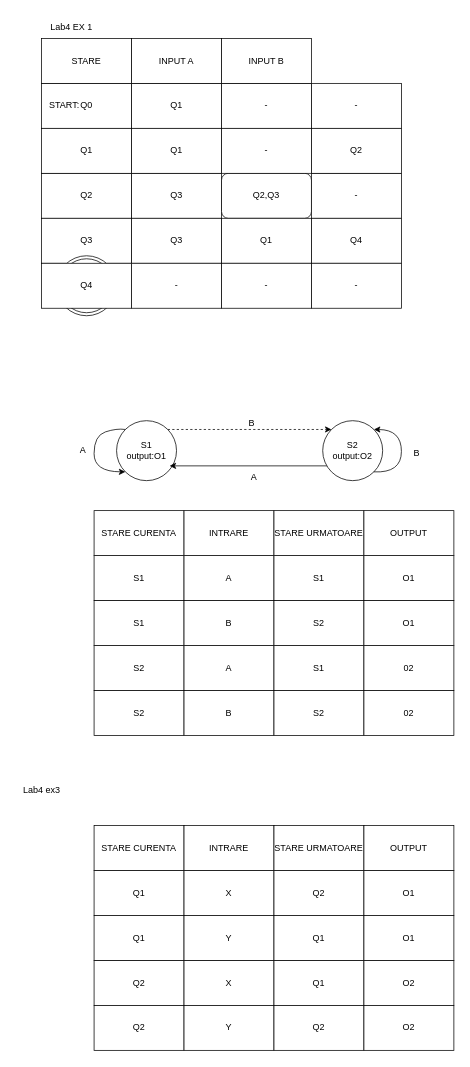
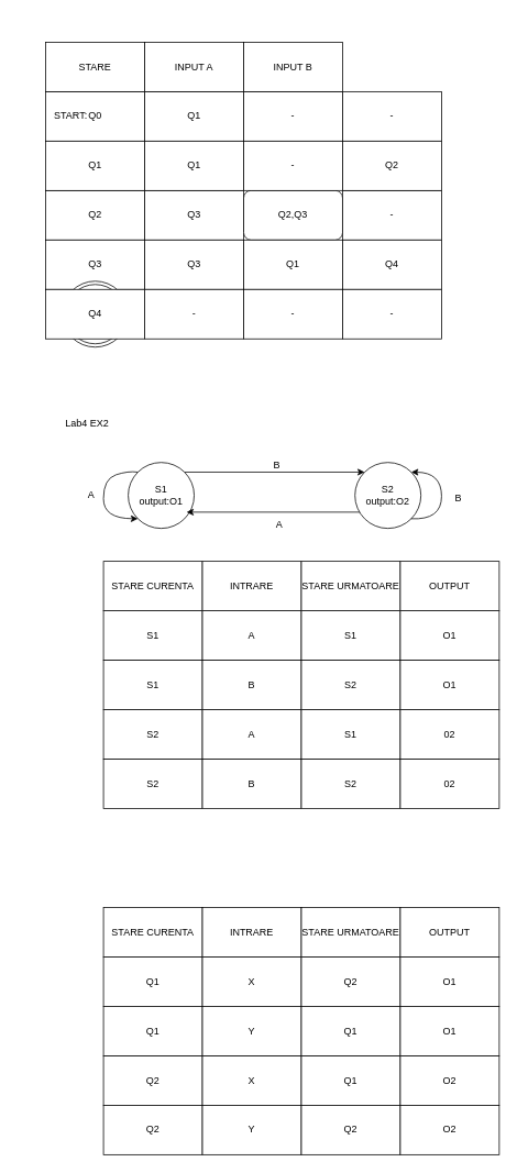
  <mxCell id="0" />
  <mxCell id="1" parent="0" />
  <mxCell id="2" value="" style="group" vertex="1" connectable="0" parent="1"><mxGeometry x="55" y="50" width="480" height="370" as="geometry" /></mxCell>
  <mxCell id="3" value="" style="group" vertex="1" connectable="0" parent="2"><mxGeometry width="480" height="370" as="geometry" /></mxCell>
  <mxCell id="4" value="Q0" style="rounded=0;whiteSpace=wrap;html=1;container=0;" vertex="1" parent="3"><mxGeometry y="60" width="120" height="60" as="geometry" /></mxCell>
  <mxCell id="5" value="Q1" style="rounded=0;whiteSpace=wrap;html=1;container=0;" vertex="1" parent="3"><mxGeometry x="120" y="60" width="120" height="60" as="geometry" /></mxCell>
  <mxCell id="6" value="-" style="rounded=0;whiteSpace=wrap;html=1;container=0;" vertex="1" parent="3"><mxGeometry x="240" y="60" width="120" height="60" as="geometry" /></mxCell>
  <mxCell id="7" value="-" style="rounded=0;whiteSpace=wrap;html=1;container=0;" vertex="1" parent="3"><mxGeometry x="360" y="60" width="120" height="60" as="geometry" /></mxCell>
  <mxCell id="8" value="STARE" style="rounded=0;whiteSpace=wrap;html=1;container=0;" vertex="1" parent="3"><mxGeometry width="120" height="60" as="geometry" /></mxCell>
  <mxCell id="9" value="INPUT A" style="rounded=0;whiteSpace=wrap;html=1;container=0;" vertex="1" parent="3"><mxGeometry x="120" width="120" height="60" as="geometry" /></mxCell>
  <mxCell id="10" value="INPUT B" style="rounded=0;whiteSpace=wrap;html=1;container=0;" vertex="1" parent="3"><mxGeometry x="240" width="120" height="60" as="geometry" /></mxCell>
  <mxCell id="11" value="Q2" style="rounded=0;whiteSpace=wrap;html=1;container=0;" vertex="1" parent="3"><mxGeometry y="180" width="120" height="60" as="geometry" /></mxCell>
  <mxCell id="12" value="Q3" style="rounded=0;whiteSpace=wrap;html=1;container=0;" vertex="1" parent="3"><mxGeometry x="120" y="180" width="120" height="60" as="geometry" /></mxCell>
  <mxCell id="13" value="Q2,Q3" style="whiteSpace=wrap;html=1;container=0;rounded=1;" vertex="1" parent="3"><mxGeometry x="240" y="180" width="120" height="60" as="geometry" /></mxCell>
  <mxCell id="14" value="-" style="rounded=0;whiteSpace=wrap;html=1;container=0;" vertex="1" parent="3"><mxGeometry x="360" y="180" width="120" height="60" as="geometry" /></mxCell>
  <mxCell id="15" value="Q1" style="rounded=0;whiteSpace=wrap;html=1;container=0;" vertex="1" parent="3"><mxGeometry y="120" width="120" height="60" as="geometry" /></mxCell>
  <mxCell id="16" value="Q1" style="rounded=0;whiteSpace=wrap;html=1;container=0;" vertex="1" parent="3"><mxGeometry x="120" y="120" width="120" height="60" as="geometry" /></mxCell>
  <mxCell id="17" value="-" style="rounded=0;whiteSpace=wrap;html=1;container=0;" vertex="1" parent="3"><mxGeometry x="240" y="120" width="120" height="60" as="geometry" /></mxCell>
  <mxCell id="18" value="Q2" style="rounded=0;whiteSpace=wrap;html=1;container=0;" vertex="1" parent="3"><mxGeometry x="360" y="120" width="120" height="60" as="geometry" /></mxCell>
  <mxCell id="19" value="Q3" style="rounded=0;whiteSpace=wrap;html=1;container=0;" vertex="1" parent="3"><mxGeometry y="240" width="120" height="60" as="geometry" /></mxCell>
  <mxCell id="20" value="Q3" style="rounded=0;whiteSpace=wrap;html=1;container=0;" vertex="1" parent="3"><mxGeometry x="120" y="240" width="120" height="60" as="geometry" /></mxCell>
  <mxCell id="21" value="Q1" style="rounded=0;whiteSpace=wrap;html=1;container=0;" vertex="1" parent="3"><mxGeometry x="240" y="240" width="120" height="60" as="geometry" /></mxCell>
  <mxCell id="22" value="Q4" style="rounded=0;whiteSpace=wrap;html=1;container=0;" vertex="1" parent="3"><mxGeometry x="360" y="240" width="120" height="60" as="geometry" /></mxCell>
  <mxCell id="23" value="START:" style="text;html=1;align=center;verticalAlign=middle;resizable=0;points=[];autosize=1;strokeColor=none;fillColor=none;" vertex="1" parent="3"><mxGeometry y="75" width="60" height="30" as="geometry" /></mxCell>
  <mxCell id="24" value="" style="ellipse;shape=doubleEllipse;whiteSpace=wrap;html=1;aspect=fixed;" vertex="1" parent="3"><mxGeometry x="40" y="310" width="40" height="40" as="geometry" /></mxCell>
  <mxCell id="25" value="" style="ellipse;shape=doubleEllipse;whiteSpace=wrap;html=1;aspect=fixed;" vertex="1" parent="3"><mxGeometry x="20" y="290" width="80" height="80" as="geometry" /></mxCell>
  <mxCell id="26" value="-" style="rounded=0;whiteSpace=wrap;html=1;" vertex="1" parent="2"><mxGeometry x="120" y="300" width="120" height="60" as="geometry" /></mxCell>
  <mxCell id="27" value="-" style="rounded=0;whiteSpace=wrap;html=1;" vertex="1" parent="2"><mxGeometry x="240" y="300" width="120" height="60" as="geometry" /></mxCell>
  <mxCell id="28" value="-" style="rounded=0;whiteSpace=wrap;html=1;" vertex="1" parent="2"><mxGeometry x="360" y="300" width="120" height="60" as="geometry" /></mxCell>
  <mxCell id="29" value="Q4" style="rounded=0;whiteSpace=wrap;html=1;" vertex="1" parent="2"><mxGeometry y="300" width="120" height="60" as="geometry" /></mxCell>
- <mxCell id="30" value="Lab4 ex3" style="text;html=1;align=center;verticalAlign=middle;resizable=0;points=[];autosize=1;strokeColor=none;fillColor=none;" vertex="1" parent="1"><mxGeometry x="20" y="1038" width="70" height="30" as="geometry" /></mxCell>
  <mxCell id="31" value="" style="group" vertex="1" connectable="0" parent="1"><mxGeometry x="125" y="1100" width="480" height="300" as="geometry" /></mxCell>
  <mxCell id="32" value="Q1" style="rounded=0;whiteSpace=wrap;html=1;container=0;" vertex="1" parent="31"><mxGeometry y="60" width="120" height="60" as="geometry" /></mxCell>
  <mxCell id="33" value="X" style="rounded=0;whiteSpace=wrap;html=1;container=0;" vertex="1" parent="31"><mxGeometry x="120" y="60" width="120" height="60" as="geometry" /></mxCell>
  <mxCell id="34" value="Q2" style="rounded=0;whiteSpace=wrap;html=1;container=0;" vertex="1" parent="31"><mxGeometry x="240" y="60" width="120" height="60" as="geometry" /></mxCell>
  <mxCell id="35" value="O1" style="rounded=0;whiteSpace=wrap;html=1;container=0;" vertex="1" parent="31"><mxGeometry x="360" y="60" width="120" height="60" as="geometry" /></mxCell>
  <mxCell id="36" value="STARE CURENTA" style="rounded=0;whiteSpace=wrap;html=1;container=0;" vertex="1" parent="31"><mxGeometry width="120" height="60" as="geometry" /></mxCell>
  <mxCell id="37" value="INTRARE" style="rounded=0;whiteSpace=wrap;html=1;container=0;" vertex="1" parent="31"><mxGeometry x="120" width="120" height="60" as="geometry" /></mxCell>
  <mxCell id="38" value="STARE URMATOARE" style="rounded=0;whiteSpace=wrap;html=1;container=0;" vertex="1" parent="31"><mxGeometry x="240" width="120" height="60" as="geometry" /></mxCell>
  <mxCell id="39" value="OUTPUT" style="rounded=0;whiteSpace=wrap;html=1;container=0;" vertex="1" parent="31"><mxGeometry x="360" width="120" height="60" as="geometry" /></mxCell>
  <mxCell id="40" value="Q2" style="rounded=0;whiteSpace=wrap;html=1;container=0;" vertex="1" parent="31"><mxGeometry y="180" width="120" height="60" as="geometry" /></mxCell>
  <mxCell id="41" value="X" style="rounded=0;whiteSpace=wrap;html=1;container=0;" vertex="1" parent="31"><mxGeometry x="120" y="180" width="120" height="60" as="geometry" /></mxCell>
  <mxCell id="42" value="Q1" style="rounded=0;whiteSpace=wrap;html=1;container=0;" vertex="1" parent="31"><mxGeometry x="240" y="180" width="120" height="60" as="geometry" /></mxCell>
  <mxCell id="43" value="O2" style="rounded=0;whiteSpace=wrap;html=1;container=0;" vertex="1" parent="31"><mxGeometry x="360" y="180" width="120" height="60" as="geometry" /></mxCell>
  <mxCell id="44" value="Q1" style="rounded=0;whiteSpace=wrap;html=1;container=0;" vertex="1" parent="31"><mxGeometry y="120" width="120" height="60" as="geometry" /></mxCell>
  <mxCell id="45" value="Y" style="rounded=0;whiteSpace=wrap;html=1;container=0;" vertex="1" parent="31"><mxGeometry x="120" y="120" width="120" height="60" as="geometry" /></mxCell>
  <mxCell id="46" value="Q1" style="rounded=0;whiteSpace=wrap;html=1;container=0;" vertex="1" parent="31"><mxGeometry x="240" y="120" width="120" height="60" as="geometry" /></mxCell>
  <mxCell id="47" value="O1" style="rounded=0;whiteSpace=wrap;html=1;container=0;" vertex="1" parent="31"><mxGeometry x="360" y="120" width="120" height="60" as="geometry" /></mxCell>
  <mxCell id="48" value="Q2" style="rounded=0;whiteSpace=wrap;html=1;container=0;" vertex="1" parent="31"><mxGeometry y="240" width="120" height="60" as="geometry" /></mxCell>
  <mxCell id="49" value="Y" style="rounded=0;whiteSpace=wrap;html=1;container=0;" vertex="1" parent="31"><mxGeometry x="120" y="240" width="120" height="60" as="geometry" /></mxCell>
  <mxCell id="50" value="Q2" style="rounded=0;whiteSpace=wrap;html=1;container=0;" vertex="1" parent="31"><mxGeometry x="240" y="240" width="120" height="60" as="geometry" /></mxCell>
  <mxCell id="51" value="O2" style="rounded=0;whiteSpace=wrap;html=1;container=0;" vertex="1" parent="31"><mxGeometry x="360" y="240" width="120" height="60" as="geometry" /></mxCell>
  <mxCell id="52" value="" style="group" vertex="1" connectable="0" parent="1"><mxGeometry x="65" y="498" width="540" height="482" as="geometry" /></mxCell>
- <mxCell id="53" style="edgeStyle=orthogonalEdgeStyle;rounded=0;orthogonalLoop=1;jettySize=auto;html=1;exitX=1;exitY=0;exitDx=0;exitDy=0;entryX=0;entryY=0;entryDx=0;entryDy=0;dashed=1;" edge="1" parent="52" source="54" target="56"><mxGeometry relative="1" as="geometry" /></mxCell>
+ <mxCell id="53" style="edgeStyle=orthogonalEdgeStyle;rounded=0;orthogonalLoop=1;jettySize=auto;html=1;exitX=1;exitY=0;exitDx=0;exitDy=0;entryX=0;entryY=0;entryDx=0;entryDy=0;" edge="1" parent="52" source="54" target="56"><mxGeometry relative="1" as="geometry" /></mxCell>
  <mxCell id="54" value="S1&lt;div&gt;output:O1&lt;/div&gt;" style="ellipse;whiteSpace=wrap;html=1;aspect=fixed;" vertex="1" parent="52"><mxGeometry x="90" y="62" width="80" height="80" as="geometry" /></mxCell>
  <mxCell id="55" style="edgeStyle=orthogonalEdgeStyle;rounded=0;orthogonalLoop=1;jettySize=auto;html=1;exitX=0;exitY=1;exitDx=0;exitDy=0;entryX=1;entryY=1;entryDx=0;entryDy=0;" edge="1" parent="52"><mxGeometry relative="1" as="geometry"><mxPoint x="379.216" y="122.284" as="sourcePoint" /><mxPoint x="160.784" y="122.284" as="targetPoint" /></mxGeometry></mxCell>
  <mxCell id="56" value="S2&lt;div&gt;output:O2&lt;/div&gt;" style="ellipse;whiteSpace=wrap;html=1;aspect=fixed;" vertex="1" parent="52"><mxGeometry x="365" y="62" width="80" height="80" as="geometry" /></mxCell>
  <mxCell id="57" value="A" style="text;html=1;align=center;verticalAlign=middle;resizable=0;points=[];autosize=1;strokeColor=none;fillColor=none;" vertex="1" parent="52"><mxGeometry x="30" y="87" width="30" height="30" as="geometry" /></mxCell>
  <mxCell id="58" value="B" style="text;html=1;align=center;verticalAlign=middle;resizable=0;points=[];autosize=1;strokeColor=none;fillColor=none;" vertex="1" parent="52"><mxGeometry x="255" y="50" width="30" height="30" as="geometry" /></mxCell>
  <mxCell id="59" value="A" style="text;html=1;align=center;verticalAlign=middle;resizable=0;points=[];autosize=1;strokeColor=none;fillColor=none;" vertex="1" parent="52"><mxGeometry x="257.5" y="122" width="30" height="30" as="geometry" /></mxCell>
  <mxCell id="60" value="" style="curved=1;endArrow=classic;html=1;rounded=0;exitX=0;exitY=0;exitDx=0;exitDy=0;entryX=0;entryY=1;entryDx=0;entryDy=0;" edge="1" parent="52" source="54" target="54"><mxGeometry width="50" height="50" relative="1" as="geometry"><mxPoint x="40" y="72" as="sourcePoint" /><mxPoint x="90" y="22" as="targetPoint" /><Array as="points"><mxPoint x="90" y="72" /><mxPoint x="60" y="82" /><mxPoint x="60" y="130" /></Array></mxGeometry></mxCell>
  <mxCell id="61" value="" style="curved=1;endArrow=classic;html=1;rounded=0;exitX=1;exitY=1;exitDx=0;exitDy=0;entryX=1;entryY=0;entryDx=0;entryDy=0;" edge="1" parent="52" source="56" target="56"><mxGeometry width="50" height="50" relative="1" as="geometry"><mxPoint x="460" y="202" as="sourcePoint" /><mxPoint x="510" y="152" as="targetPoint" /><Array as="points"><mxPoint x="470" y="132" /><mxPoint x="470" y="74" /></Array></mxGeometry></mxCell>
  <mxCell id="62" value="B" style="text;html=1;align=center;verticalAlign=middle;resizable=0;points=[];autosize=1;strokeColor=none;fillColor=none;" vertex="1" parent="52"><mxGeometry x="475" y="90" width="30" height="30" as="geometry" /></mxCell>
+ <mxCell id="63" value="Lab4 EX2" style="text;html=1;align=center;verticalAlign=middle;resizable=0;points=[];autosize=1;strokeColor=none;fillColor=none;" vertex="1" parent="52"><mxGeometry width="80" height="30" as="geometry" /></mxCell>
  <mxCell id="64" value="" style="group" vertex="1" connectable="0" parent="52"><mxGeometry x="60" y="182" width="480" height="300" as="geometry" /></mxCell>
  <mxCell id="65" value="S1" style="rounded=0;whiteSpace=wrap;html=1;container=0;" vertex="1" parent="64"><mxGeometry y="60" width="120" height="60" as="geometry" /></mxCell>
  <mxCell id="66" value="A" style="rounded=0;whiteSpace=wrap;html=1;container=0;" vertex="1" parent="64"><mxGeometry x="120" y="60" width="120" height="60" as="geometry" /></mxCell>
  <mxCell id="67" value="S1" style="rounded=0;whiteSpace=wrap;html=1;container=0;" vertex="1" parent="64"><mxGeometry x="240" y="60" width="120" height="60" as="geometry" /></mxCell>
  <mxCell id="68" value="O1" style="rounded=0;whiteSpace=wrap;html=1;container=0;" vertex="1" parent="64"><mxGeometry x="360" y="60" width="120" height="60" as="geometry" /></mxCell>
  <mxCell id="69" value="STARE CURENTA" style="rounded=0;whiteSpace=wrap;html=1;container=0;" vertex="1" parent="64"><mxGeometry width="120" height="60" as="geometry" /></mxCell>
  <mxCell id="70" value="INTRARE" style="rounded=0;whiteSpace=wrap;html=1;container=0;" vertex="1" parent="64"><mxGeometry x="120" width="120" height="60" as="geometry" /></mxCell>
  <mxCell id="71" value="STARE URMATOARE" style="rounded=0;whiteSpace=wrap;html=1;container=0;" vertex="1" parent="64"><mxGeometry x="240" width="120" height="60" as="geometry" /></mxCell>
  <mxCell id="72" value="OUTPUT" style="rounded=0;whiteSpace=wrap;html=1;container=0;" vertex="1" parent="64"><mxGeometry x="360" width="120" height="60" as="geometry" /></mxCell>
  <mxCell id="73" value="S2" style="rounded=0;whiteSpace=wrap;html=1;container=0;" vertex="1" parent="64"><mxGeometry y="180" width="120" height="60" as="geometry" /></mxCell>
  <mxCell id="74" value="A" style="rounded=0;whiteSpace=wrap;html=1;container=0;" vertex="1" parent="64"><mxGeometry x="120" y="180" width="120" height="60" as="geometry" /></mxCell>
  <mxCell id="75" value="S1" style="rounded=0;whiteSpace=wrap;html=1;container=0;" vertex="1" parent="64"><mxGeometry x="240" y="180" width="120" height="60" as="geometry" /></mxCell>
  <mxCell id="76" value="02" style="rounded=0;whiteSpace=wrap;html=1;container=0;" vertex="1" parent="64"><mxGeometry x="360" y="180" width="120" height="60" as="geometry" /></mxCell>
  <mxCell id="77" value="S1" style="rounded=0;whiteSpace=wrap;html=1;container=0;" vertex="1" parent="64"><mxGeometry y="120" width="120" height="60" as="geometry" /></mxCell>
  <mxCell id="78" value="B" style="rounded=0;whiteSpace=wrap;html=1;container=0;" vertex="1" parent="64"><mxGeometry x="120" y="120" width="120" height="60" as="geometry" /></mxCell>
  <mxCell id="79" value="S2" style="rounded=0;whiteSpace=wrap;html=1;container=0;" vertex="1" parent="64"><mxGeometry x="240" y="120" width="120" height="60" as="geometry" /></mxCell>
  <mxCell id="80" value="O1" style="rounded=0;whiteSpace=wrap;html=1;container=0;" vertex="1" parent="64"><mxGeometry x="360" y="120" width="120" height="60" as="geometry" /></mxCell>
  <mxCell id="81" value="S2" style="rounded=0;whiteSpace=wrap;html=1;container=0;" vertex="1" parent="64"><mxGeometry y="240" width="120" height="60" as="geometry" /></mxCell>
  <mxCell id="82" value="B" style="rounded=0;whiteSpace=wrap;html=1;container=0;" vertex="1" parent="64"><mxGeometry x="120" y="240" width="120" height="60" as="geometry" /></mxCell>
  <mxCell id="83" value="S2" style="rounded=0;whiteSpace=wrap;html=1;container=0;" vertex="1" parent="64"><mxGeometry x="240" y="240" width="120" height="60" as="geometry" /></mxCell>
  <mxCell id="84" value="02" style="rounded=0;whiteSpace=wrap;html=1;container=0;" vertex="1" parent="64"><mxGeometry x="360" y="240" width="120" height="60" as="geometry" /></mxCell>
- <mxCell id="85" value="Lab4 EX 1" style="text;html=1;align=center;verticalAlign=middle;whiteSpace=wrap;rounded=0;" vertex="1" parent="1"><mxGeometry x="65" y="20" width="60" height="30" as="geometry" /></mxCell>
